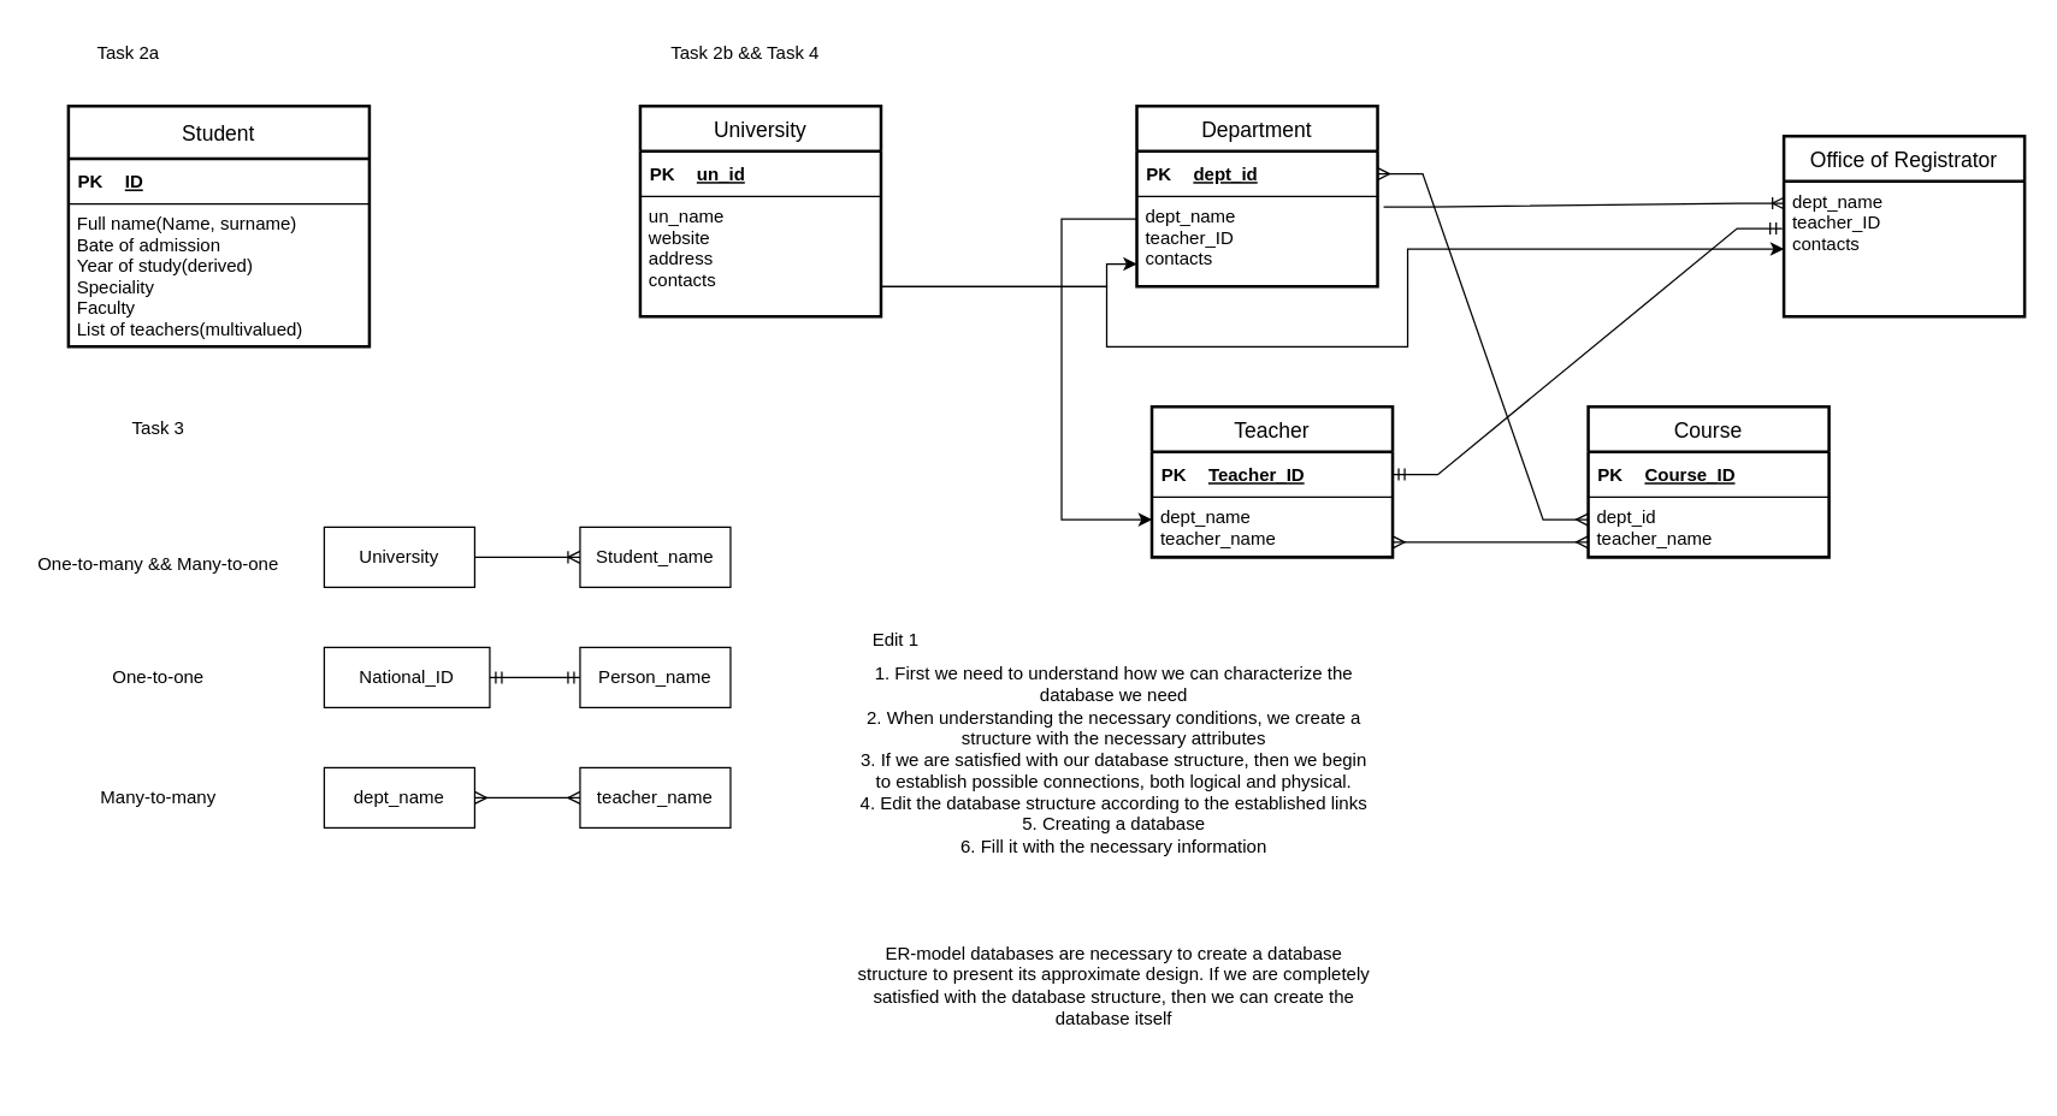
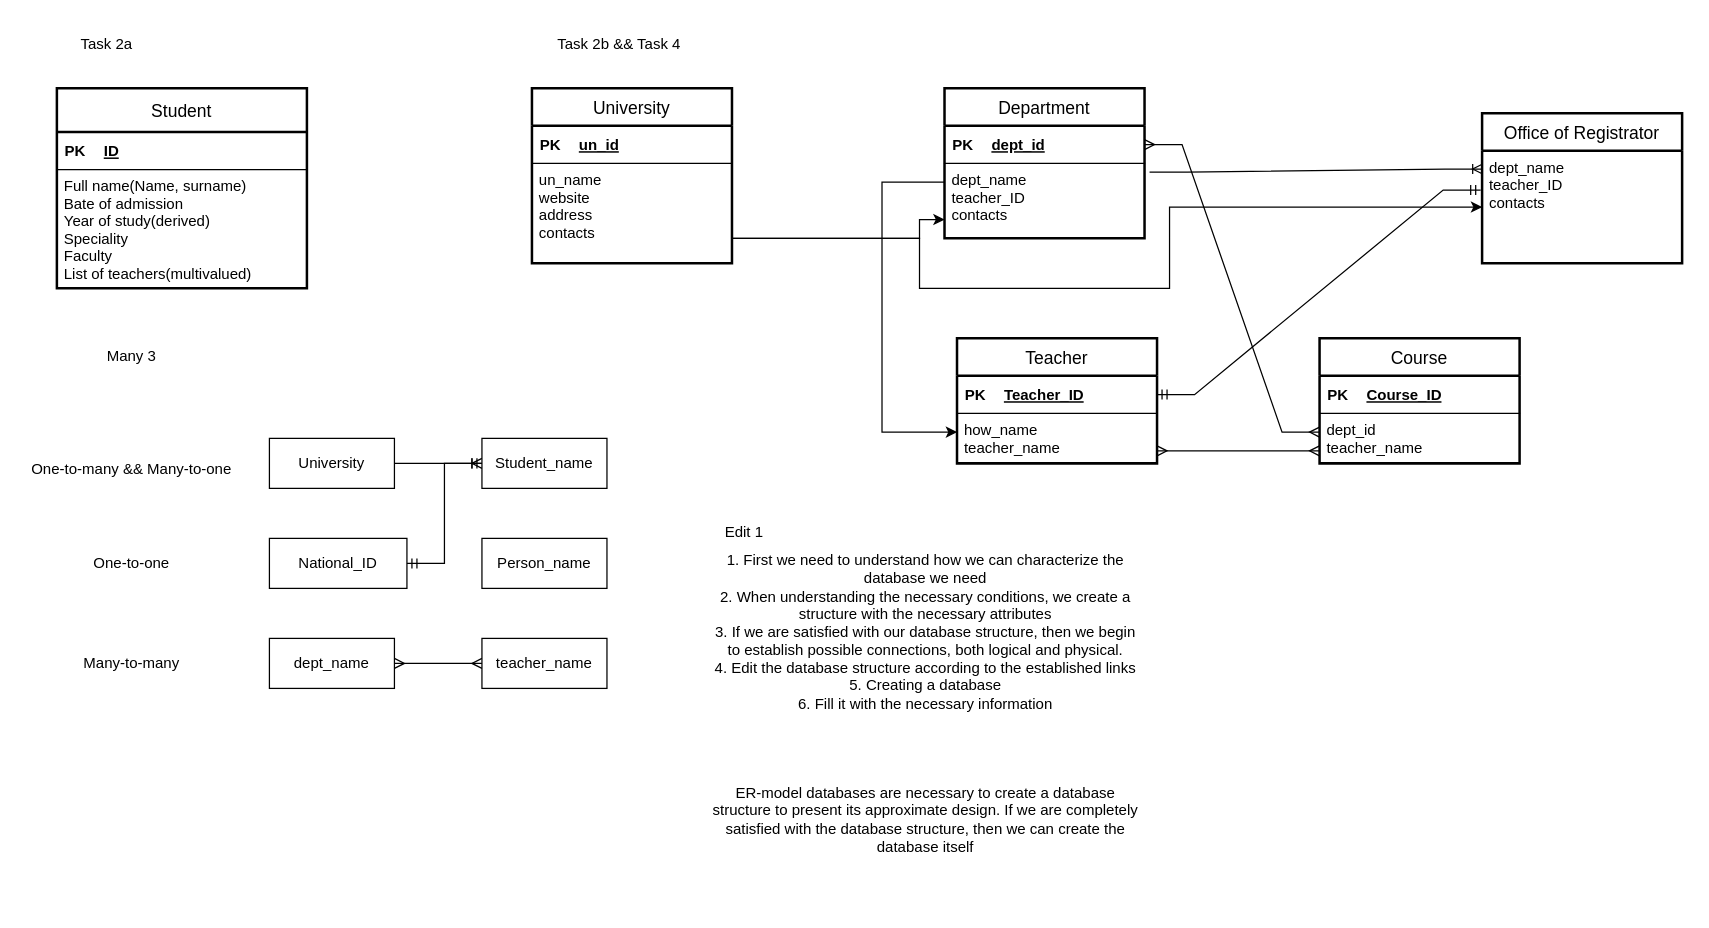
  <mxCell id="0" />
  <mxCell id="1" parent="0" />
  <mxCell id="2" value="Student" style="swimlane;childLayout=stackLayout;horizontal=1;startSize=35;horizontalStack=0;rounded=0;fontSize=14;fontStyle=0;strokeWidth=2;resizeParent=0;resizeLast=1;shadow=0;dashed=0;align=center;swimlaneLine=1;labelBackgroundColor=none;" parent="1" vertex="1"><mxGeometry x="45" y="70" width="200" height="160" as="geometry" /></mxCell>
  <mxCell id="3" value="" style="shape=table;startSize=0;container=1;collapsible=1;childLayout=tableLayout;fixedRows=1;rowLines=0;fontStyle=0;align=center;resizeLast=1;strokeColor=none;fillColor=none;rounded=0;labelBackgroundColor=none;" parent="2" vertex="1"><mxGeometry y="35" width="200" height="30" as="geometry" /></mxCell>
  <mxCell id="4" value="" style="shape=partialRectangle;collapsible=0;dropTarget=0;pointerEvents=0;fillColor=none;top=0;left=0;bottom=1;right=0;points=[[0,0.5],[1,0.5]];portConstraint=eastwest;rounded=0;labelBackgroundColor=none;" parent="3" vertex="1"><mxGeometry width="200" height="30" as="geometry" /></mxCell>
  <mxCell id="5" value="PK" style="shape=partialRectangle;connectable=0;fillColor=none;top=0;left=0;bottom=0;right=0;fontStyle=1;overflow=hidden;rounded=0;labelBackgroundColor=none;" parent="4" vertex="1"><mxGeometry width="30" height="30" as="geometry"><mxRectangle width="30" height="30" as="alternateBounds" /></mxGeometry></mxCell>
  <mxCell id="6" value="ID" style="shape=partialRectangle;connectable=0;fillColor=none;top=0;left=0;bottom=0;right=0;align=left;spacingLeft=6;fontStyle=5;overflow=hidden;rounded=0;labelBackgroundColor=none;" parent="4" vertex="1"><mxGeometry x="30" width="170" height="30" as="geometry"><mxRectangle width="170" height="30" as="alternateBounds" /></mxGeometry></mxCell>
  <mxCell id="7" value="Full name(Name, surname)&#10;Вate of admission&#10;Year of study(derived)&#10;Speciality&#10;Faculty&#10;List of teachers(multivalued)&#10;" style="align=left;strokeColor=none;fillColor=none;spacingLeft=4;fontSize=12;verticalAlign=top;resizable=0;rotatable=0;part=1;fontStyle=0" parent="2" vertex="1"><mxGeometry y="65" width="200" height="95" as="geometry" /></mxCell>
  <mxCell id="8" value="University" style="swimlane;childLayout=stackLayout;horizontal=1;startSize=30;horizontalStack=0;rounded=0;fontSize=14;fontStyle=0;strokeWidth=2;resizeParent=0;resizeLast=1;shadow=0;dashed=0;align=center;labelBackgroundColor=none;" parent="1" vertex="1"><mxGeometry x="425" y="70" width="160" height="140" as="geometry" /></mxCell>
  <mxCell id="9" value="" style="shape=table;startSize=0;container=1;collapsible=1;childLayout=tableLayout;fixedRows=1;rowLines=0;fontStyle=0;align=center;resizeLast=1;strokeColor=none;fillColor=none;rounded=0;labelBackgroundColor=none;" parent="8" vertex="1"><mxGeometry y="30" width="160" height="30" as="geometry" /></mxCell>
  <mxCell id="10" value="" style="shape=partialRectangle;collapsible=0;dropTarget=0;pointerEvents=0;fillColor=none;top=0;left=0;bottom=1;right=0;points=[[0,0.5],[1,0.5]];portConstraint=eastwest;rounded=0;labelBackgroundColor=none;" parent="9" vertex="1"><mxGeometry width="160" height="30" as="geometry" /></mxCell>
  <mxCell id="11" value="PK" style="shape=partialRectangle;connectable=0;fillColor=none;top=0;left=0;bottom=0;right=0;fontStyle=1;overflow=hidden;rounded=0;labelBackgroundColor=none;" parent="10" vertex="1"><mxGeometry width="30" height="30" as="geometry"><mxRectangle width="30" height="30" as="alternateBounds" /></mxGeometry></mxCell>
  <mxCell id="12" value="un_id" style="shape=partialRectangle;connectable=0;fillColor=none;top=0;left=0;bottom=0;right=0;align=left;spacingLeft=6;fontStyle=5;overflow=hidden;rounded=0;labelBackgroundColor=none;" parent="10" vertex="1"><mxGeometry x="30" width="130" height="30" as="geometry"><mxRectangle width="130" height="30" as="alternateBounds" /></mxGeometry></mxCell>
  <mxCell id="13" value="un_name&#10;website&#10;address&#10;contacts" style="align=left;strokeColor=none;fillColor=none;spacingLeft=4;fontSize=12;verticalAlign=top;resizable=0;rotatable=0;part=1;rounded=0;labelBackgroundColor=none;" parent="8" vertex="1"><mxGeometry y="60" width="160" height="80" as="geometry" /></mxCell>
  <mxCell id="14" value="Task 2a" style="text;html=1;strokeColor=none;fillColor=none;align=center;verticalAlign=middle;whiteSpace=wrap;rounded=0;labelBackgroundColor=none;" parent="1" vertex="1"><mxGeometry x="55" y="20" width="60" height="30" as="geometry" /></mxCell>
  <mxCell id="15" value="Task 2b &amp;amp;&amp;amp; Task 4" style="text;html=1;strokeColor=none;fillColor=none;align=center;verticalAlign=middle;whiteSpace=wrap;rounded=0;labelBackgroundColor=none;" parent="1" vertex="1"><mxGeometry x="435" y="20" width="120" height="30" as="geometry" /></mxCell>
  <mxCell id="16" value="Department" style="swimlane;childLayout=stackLayout;horizontal=1;startSize=30;horizontalStack=0;rounded=0;fontSize=14;fontStyle=0;strokeWidth=2;resizeParent=0;resizeLast=1;shadow=0;dashed=0;align=center;labelBackgroundColor=none;" parent="1" vertex="1"><mxGeometry x="755" y="70" width="160" height="120" as="geometry" /></mxCell>
  <mxCell id="17" value="" style="shape=table;startSize=0;container=1;collapsible=1;childLayout=tableLayout;fixedRows=1;rowLines=0;fontStyle=0;align=center;resizeLast=1;strokeColor=none;fillColor=none;rounded=0;labelBackgroundColor=none;" parent="16" vertex="1"><mxGeometry y="30" width="160" height="30" as="geometry" /></mxCell>
  <mxCell id="18" value="" style="shape=partialRectangle;collapsible=0;dropTarget=0;pointerEvents=0;fillColor=none;top=0;left=0;bottom=1;right=0;points=[[0,0.5],[1,0.5]];portConstraint=eastwest;rounded=0;labelBackgroundColor=none;" parent="17" vertex="1"><mxGeometry width="160" height="30" as="geometry" /></mxCell>
  <mxCell id="19" value="PK" style="shape=partialRectangle;connectable=0;fillColor=none;top=0;left=0;bottom=0;right=0;fontStyle=1;overflow=hidden;rounded=0;labelBackgroundColor=none;" parent="18" vertex="1"><mxGeometry width="30" height="30" as="geometry"><mxRectangle width="30" height="30" as="alternateBounds" /></mxGeometry></mxCell>
  <mxCell id="20" value="dept_id" style="shape=partialRectangle;connectable=0;fillColor=none;top=0;left=0;bottom=0;right=0;align=left;spacingLeft=6;fontStyle=5;overflow=hidden;rounded=0;labelBackgroundColor=none;" parent="18" vertex="1"><mxGeometry x="30" width="130" height="30" as="geometry"><mxRectangle width="130" height="30" as="alternateBounds" /></mxGeometry></mxCell>
  <mxCell id="21" value="dept_name&#10;teacher_ID&#10;contacts" style="align=left;strokeColor=none;fillColor=none;spacingLeft=4;fontSize=12;verticalAlign=top;resizable=0;rotatable=0;part=1;rounded=0;labelBackgroundColor=none;" parent="16" vertex="1"><mxGeometry y="60" width="160" height="60" as="geometry" /></mxCell>
  <mxCell id="22" value="Teacher" style="swimlane;childLayout=stackLayout;horizontal=1;startSize=30;horizontalStack=0;rounded=0;fontSize=14;fontStyle=0;strokeWidth=2;resizeParent=0;resizeLast=1;shadow=0;dashed=0;align=center;labelBackgroundColor=none;" parent="1" vertex="1"><mxGeometry x="765" y="270" width="160" height="100" as="geometry" /></mxCell>
  <mxCell id="23" value="" style="shape=table;startSize=0;container=1;collapsible=1;childLayout=tableLayout;fixedRows=1;rowLines=0;fontStyle=0;align=center;resizeLast=1;strokeColor=none;fillColor=none;rounded=0;labelBackgroundColor=none;" parent="22" vertex="1"><mxGeometry y="30" width="160" height="30" as="geometry" /></mxCell>
  <mxCell id="24" value="" style="shape=partialRectangle;collapsible=0;dropTarget=0;pointerEvents=0;fillColor=none;top=0;left=0;bottom=1;right=0;points=[[0,0.5],[1,0.5]];portConstraint=eastwest;rounded=0;labelBackgroundColor=none;" parent="23" vertex="1"><mxGeometry width="160" height="30" as="geometry" /></mxCell>
  <mxCell id="25" value="PK" style="shape=partialRectangle;connectable=0;fillColor=none;top=0;left=0;bottom=0;right=0;fontStyle=1;overflow=hidden;rounded=0;labelBackgroundColor=none;" parent="24" vertex="1"><mxGeometry width="30" height="30" as="geometry"><mxRectangle width="30" height="30" as="alternateBounds" /></mxGeometry></mxCell>
  <mxCell id="26" value="Teacher_ID" style="shape=partialRectangle;connectable=0;fillColor=none;top=0;left=0;bottom=0;right=0;align=left;spacingLeft=6;fontStyle=5;overflow=hidden;rounded=0;labelBackgroundColor=none;" parent="24" vertex="1"><mxGeometry x="30" width="130" height="30" as="geometry"><mxRectangle width="130" height="30" as="alternateBounds" /></mxGeometry></mxCell>
- <mxCell id="27" value="dept_name&#10;teacher_name" style="align=left;strokeColor=none;fillColor=none;spacingLeft=4;fontSize=12;verticalAlign=top;resizable=0;rotatable=0;part=1;rounded=0;labelBackgroundColor=none;" parent="22" vertex="1"><mxGeometry y="60" width="160" height="40" as="geometry" /></mxCell>
+ <mxCell id="27" value="how_name&#10;teacher_name" style="align=left;strokeColor=none;fillColor=none;spacingLeft=4;fontSize=12;verticalAlign=top;resizable=0;rotatable=0;part=1;rounded=0;labelBackgroundColor=none;" parent="22" vertex="1"><mxGeometry y="60" width="160" height="40" as="geometry" /></mxCell>
  <mxCell id="28" value="Course" style="swimlane;childLayout=stackLayout;horizontal=1;startSize=30;horizontalStack=0;rounded=0;fontSize=14;fontStyle=0;strokeWidth=2;resizeParent=0;resizeLast=1;shadow=0;dashed=0;align=center;labelBackgroundColor=none;" parent="1" vertex="1"><mxGeometry x="1055" y="270" width="160" height="100" as="geometry" /></mxCell>
  <mxCell id="29" value="" style="shape=table;startSize=0;container=1;collapsible=1;childLayout=tableLayout;fixedRows=1;rowLines=0;fontStyle=0;align=center;resizeLast=1;strokeColor=none;fillColor=none;rounded=0;labelBackgroundColor=none;" parent="28" vertex="1"><mxGeometry y="30" width="160" height="30" as="geometry" /></mxCell>
  <mxCell id="30" value="" style="shape=partialRectangle;collapsible=0;dropTarget=0;pointerEvents=0;fillColor=none;top=0;left=0;bottom=1;right=0;points=[[0,0.5],[1,0.5]];portConstraint=eastwest;rounded=0;labelBackgroundColor=none;" parent="29" vertex="1"><mxGeometry width="160" height="30" as="geometry" /></mxCell>
  <mxCell id="31" value="PK" style="shape=partialRectangle;connectable=0;fillColor=none;top=0;left=0;bottom=0;right=0;fontStyle=1;overflow=hidden;rounded=0;labelBackgroundColor=none;" parent="30" vertex="1"><mxGeometry width="30" height="30" as="geometry"><mxRectangle width="30" height="30" as="alternateBounds" /></mxGeometry></mxCell>
  <mxCell id="32" value="Course_ID" style="shape=partialRectangle;connectable=0;fillColor=none;top=0;left=0;bottom=0;right=0;align=left;spacingLeft=6;fontStyle=5;overflow=hidden;rounded=0;labelBackgroundColor=none;" parent="30" vertex="1"><mxGeometry x="30" width="130" height="30" as="geometry"><mxRectangle width="130" height="30" as="alternateBounds" /></mxGeometry></mxCell>
  <mxCell id="33" value="dept_id&#10;teacher_name" style="align=left;strokeColor=none;fillColor=none;spacingLeft=4;fontSize=12;verticalAlign=top;resizable=0;rotatable=0;part=1;rounded=0;labelBackgroundColor=none;" parent="28" vertex="1"><mxGeometry y="60" width="160" height="40" as="geometry" /></mxCell>
  <mxCell id="34" value="Office of Registrator" style="swimlane;childLayout=stackLayout;horizontal=1;startSize=30;horizontalStack=0;rounded=0;fontSize=14;fontStyle=0;strokeWidth=2;resizeParent=0;resizeLast=1;shadow=0;dashed=0;align=center;labelBackgroundColor=none;" parent="1" vertex="1"><mxGeometry x="1185" y="90" width="160" height="120" as="geometry" /></mxCell>
  <mxCell id="35" value="dept_name&#10;teacher_ID&#10;contacts" style="align=left;strokeColor=none;fillColor=none;spacingLeft=4;fontSize=12;verticalAlign=top;resizable=0;rotatable=0;part=1;rounded=0;labelBackgroundColor=none;" parent="34" vertex="1"><mxGeometry y="30" width="160" height="90" as="geometry" /></mxCell>
- <mxCell id="36" value="Task 3" style="text;html=1;strokeColor=none;fillColor=none;align=center;verticalAlign=middle;whiteSpace=wrap;rounded=0;labelBackgroundColor=none;" parent="1" vertex="1"><mxGeometry x="75" y="270" width="60" height="30" as="geometry" /></mxCell>
+ <mxCell id="36" value="Many 3" style="text;html=1;strokeColor=none;fillColor=none;align=center;verticalAlign=middle;whiteSpace=wrap;rounded=0;labelBackgroundColor=none;" parent="1" vertex="1"><mxGeometry x="75" y="270" width="60" height="30" as="geometry" /></mxCell>
  <mxCell id="37" value="One-to-many &amp;amp;&amp;amp; Many-to-one" style="text;html=1;strokeColor=none;fillColor=none;align=center;verticalAlign=middle;whiteSpace=wrap;rounded=0;labelBackgroundColor=none;" parent="1" vertex="1"><mxGeometry x="20" y="360" width="170" height="30" as="geometry" /></mxCell>
  <mxCell id="38" value="" style="edgeStyle=entityRelationEdgeStyle;fontSize=12;html=1;endArrow=ERoneToMany;rounded=0;exitX=1.025;exitY=0.117;exitDx=0;exitDy=0;exitPerimeter=0;entryX=0.003;entryY=0.162;entryDx=0;entryDy=0;entryPerimeter=0;" parent="1" source="21" target="35" edge="1"><mxGeometry width="100" height="100" relative="1" as="geometry"><mxPoint x="795" y="160" as="sourcePoint" /><mxPoint x="875" y="360" as="targetPoint" /></mxGeometry></mxCell>
  <mxCell id="39" style="edgeStyle=orthogonalEdgeStyle;rounded=0;orthogonalLoop=1;jettySize=auto;html=1;exitX=1;exitY=0.75;exitDx=0;exitDy=0;entryX=0;entryY=0.75;entryDx=0;entryDy=0;" parent="1" source="13" target="21" edge="1"><mxGeometry relative="1" as="geometry"><Array as="points"><mxPoint x="735" y="190" /><mxPoint x="735" y="175" /></Array></mxGeometry></mxCell>
  <mxCell id="40" value="" style="edgeStyle=entityRelationEdgeStyle;fontSize=12;html=1;endArrow=ERmany;startArrow=ERmany;rounded=0;exitX=1;exitY=0.5;exitDx=0;exitDy=0;entryX=0;entryY=0.75;entryDx=0;entryDy=0;" parent="1" source="18" target="28" edge="1"><mxGeometry width="100" height="100" relative="1" as="geometry"><mxPoint x="815" y="360" as="sourcePoint" /><mxPoint x="915" y="260" as="targetPoint" /></mxGeometry></mxCell>
  <mxCell id="41" value="" style="edgeStyle=entityRelationEdgeStyle;fontSize=12;html=1;endArrow=ERmany;startArrow=ERmany;rounded=0;exitX=1;exitY=0.75;exitDx=0;exitDy=0;entryX=0;entryY=0.75;entryDx=0;entryDy=0;" parent="1" source="27" target="33" edge="1"><mxGeometry width="100" height="100" relative="1" as="geometry"><mxPoint x="815" y="360" as="sourcePoint" /><mxPoint x="915" y="260" as="targetPoint" /></mxGeometry></mxCell>
  <mxCell id="42" value="" style="edgeStyle=entityRelationEdgeStyle;fontSize=12;html=1;endArrow=ERmandOne;startArrow=ERmandOne;rounded=0;exitX=1;exitY=0.5;exitDx=0;exitDy=0;entryX=-0.007;entryY=0.349;entryDx=0;entryDy=0;entryPerimeter=0;" parent="1" source="24" target="35" edge="1"><mxGeometry width="100" height="100" relative="1" as="geometry"><mxPoint x="595" y="500" as="sourcePoint" /><mxPoint x="695" y="400" as="targetPoint" /></mxGeometry></mxCell>
  <mxCell id="43" style="edgeStyle=orthogonalEdgeStyle;rounded=0;orthogonalLoop=1;jettySize=auto;html=1;exitX=1;exitY=0.75;exitDx=0;exitDy=0;entryX=0;entryY=0.5;entryDx=0;entryDy=0;" parent="1" source="13" target="35" edge="1"><mxGeometry relative="1" as="geometry"><Array as="points"><mxPoint x="735" y="190" /><mxPoint x="735" y="230" /><mxPoint x="935" y="230" /><mxPoint x="935" y="165" /></Array></mxGeometry></mxCell>
  <mxCell id="44" style="edgeStyle=orthogonalEdgeStyle;rounded=0;orthogonalLoop=1;jettySize=auto;html=1;exitX=0;exitY=0.25;exitDx=0;exitDy=0;entryX=0;entryY=0.75;entryDx=0;entryDy=0;" parent="1" source="21" target="22" edge="1"><mxGeometry relative="1" as="geometry"><Array as="points"><mxPoint x="705" y="145" /><mxPoint x="705" y="345" /></Array></mxGeometry></mxCell>
  <mxCell id="45" value="National_ID" style="whiteSpace=wrap;html=1;align=center;rounded=0;labelBackgroundColor=none;" parent="1" vertex="1"><mxGeometry x="215" y="430" width="110" height="40" as="geometry" /></mxCell>
- <mxCell id="46" value="" style="edgeStyle=entityRelationEdgeStyle;fontSize=12;html=1;endArrow=ERmandOne;startArrow=ERmandOne;rounded=0;exitX=1;exitY=0.5;exitDx=0;exitDy=0;" parent="1" source="45" target="47" edge="1"><mxGeometry width="100" height="100" relative="1" as="geometry"><mxPoint x="335" y="630" as="sourcePoint" /><mxPoint x="435" y="535" as="targetPoint" /></mxGeometry></mxCell>
+ <mxCell id="46" value="" style="edgeStyle=entityRelationEdgeStyle;fontSize=12;html=1;endArrow=ERmandOne;startArrow=ERmandOne;rounded=0;exitX=1;exitY=0.5;exitDx=0;exitDy=0;" parent="1" source="45" target="50" edge="1"><mxGeometry width="100" height="100" relative="1" as="geometry"><mxPoint x="335" y="630" as="sourcePoint" /><mxPoint x="435" y="535" as="targetPoint" /></mxGeometry></mxCell>
  <mxCell id="47" value="Person_name" style="whiteSpace=wrap;html=1;align=center;rounded=0;labelBackgroundColor=none;" parent="1" vertex="1"><mxGeometry x="385" y="430" width="100" height="40" as="geometry" /></mxCell>
  <mxCell id="48" value="University" style="whiteSpace=wrap;html=1;align=center;rounded=0;labelBackgroundColor=none;" parent="1" vertex="1"><mxGeometry x="215" y="350" width="100" height="40" as="geometry" /></mxCell>
  <mxCell id="49" value="" style="edgeStyle=entityRelationEdgeStyle;fontSize=12;html=1;endArrow=ERoneToMany;rounded=0;exitX=1;exitY=0.5;exitDx=0;exitDy=0;" parent="1" source="48" target="50" edge="1"><mxGeometry width="100" height="100" relative="1" as="geometry"><mxPoint x="345" y="630" as="sourcePoint" /><mxPoint x="445" y="530" as="targetPoint" /></mxGeometry></mxCell>
  <mxCell id="50" value="Student_name" style="whiteSpace=wrap;html=1;align=center;rounded=0;labelBackgroundColor=none;" parent="1" vertex="1"><mxGeometry x="385" y="350" width="100" height="40" as="geometry" /></mxCell>
  <mxCell id="51" value="One-to-one" style="text;html=1;strokeColor=none;fillColor=none;align=center;verticalAlign=middle;whiteSpace=wrap;rounded=0;labelBackgroundColor=none;" parent="1" vertex="1"><mxGeometry x="20" y="435" width="170" height="30" as="geometry" /></mxCell>
  <mxCell id="52" value="Many-to-many" style="text;html=1;strokeColor=none;fillColor=none;align=center;verticalAlign=middle;whiteSpace=wrap;rounded=0;labelBackgroundColor=none;" parent="1" vertex="1"><mxGeometry x="20" y="515" width="170" height="30" as="geometry" /></mxCell>
  <mxCell id="53" value="dept_name" style="whiteSpace=wrap;html=1;align=center;rounded=0;labelBackgroundColor=none;" parent="1" vertex="1"><mxGeometry x="215" y="510" width="100" height="40" as="geometry" /></mxCell>
  <mxCell id="54" value="" style="edgeStyle=entityRelationEdgeStyle;fontSize=12;html=1;endArrow=ERmany;startArrow=ERmany;rounded=0;exitX=1;exitY=0.5;exitDx=0;exitDy=0;" parent="1" source="53" target="55" edge="1"><mxGeometry width="100" height="100" relative="1" as="geometry"><mxPoint x="345" y="780" as="sourcePoint" /><mxPoint x="445" y="680" as="targetPoint" /></mxGeometry></mxCell>
  <mxCell id="55" value="teacher_name" style="whiteSpace=wrap;html=1;align=center;rounded=0;labelBackgroundColor=none;" parent="1" vertex="1"><mxGeometry x="385" y="510" width="100" height="40" as="geometry" /></mxCell>
  <mxCell id="56" value="Edit 1" style="text;html=1;strokeColor=none;fillColor=none;align=center;verticalAlign=middle;whiteSpace=wrap;rounded=0;labelBackgroundColor=none;" parent="1" vertex="1"><mxGeometry x="565" y="410" width="60" height="30" as="geometry" /></mxCell>
  <mxCell id="57" value="&lt;div&gt;1. First we need to understand how we can characterize the database we need&lt;/div&gt;&lt;div&gt;2. When understanding the necessary conditions, we create a structure with the necessary attributes&lt;/div&gt;&lt;div&gt;3. If we are satisfied with our database structure, then we begin to establish possible connections, both logical and physical.&lt;/div&gt;&lt;div&gt;4. Edit the database structure according to the established links&lt;/div&gt;&lt;div&gt;5. Creating a database&lt;/div&gt;&lt;div&gt;6. Fill it with the necessary information&lt;/div&gt;" style="text;html=1;strokeColor=none;fillColor=none;align=center;verticalAlign=middle;whiteSpace=wrap;rounded=0;labelBackgroundColor=none;" parent="1" vertex="1"><mxGeometry x="565" y="440" width="350" height="130" as="geometry" /></mxCell>
  <mxCell id="58" value="ER-model databases are necessary to create a database structure to present its approximate design. If we are completely satisfied with the database structure, then we can create the database itself" style="text;html=1;strokeColor=none;fillColor=none;align=center;verticalAlign=middle;whiteSpace=wrap;rounded=0;labelBackgroundColor=none;" parent="1" vertex="1"><mxGeometry x="565" y="590" width="350" height="130" as="geometry" /></mxCell>
